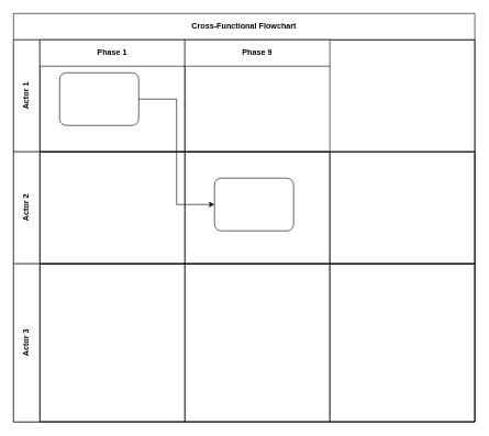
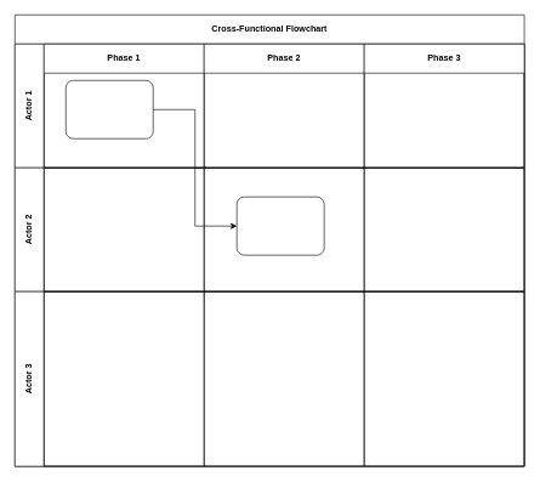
  <mxCell id="0" />
  <mxCell id="1" parent="0" />
  <mxCell id="2" value="Cross-Functional Flowchart" style="shape=table;childLayout=tableLayout;rowLines=0;columnLines=0;startSize=40;html=1;whiteSpace=wrap;collapsible=0;recursiveResize=0;expand=0;pointerEvents=0;fontStyle=1;align=center;" vertex="1" parent="1"><mxGeometry x="20" y="20" width="700" height="620" as="geometry" /></mxCell>
  <mxCell id="3" value="Actor 1" style="swimlane;horizontal=0;points=[[0,0.5],[1,0.5]];portConstraint=eastwest;startSize=40;html=1;whiteSpace=wrap;collapsible=0;recursiveResize=0;expand=0;pointerEvents=0;fontStyle=1" vertex="1" parent="2"><mxGeometry y="40" width="700" height="170" as="geometry" /></mxCell>
  <mxCell id="4" value="Phase 1" style="swimlane;connectable=0;startSize=40;html=1;whiteSpace=wrap;collapsible=0;recursiveResize=0;expand=0;pointerEvents=0;" vertex="1" parent="3"><mxGeometry x="40" width="220" height="170" as="geometry"><mxRectangle width="220" height="170" as="alternateBounds" /></mxGeometry></mxCell>
  <mxCell id="5" value="" style="points=[[0.25,0,0],[0.5,0,0],[0.75,0,0],[1,0.25,0],[1,0.5,0],[1,0.75,0],[0.75,1,0],[0.5,1,0],[0.25,1,0],[0,0.75,0],[0,0.5,0],[0,0.25,0]];shape=mxgraph.bpmn.task;whiteSpace=wrap;rectStyle=rounded;size=10;taskMarker=abstract;" vertex="1" parent="4"><mxGeometry x="30" y="50" width="120" height="80" as="geometry" /></mxCell>
- <mxCell id="6" value="Phase 9" style="swimlane;connectable=0;startSize=40;html=1;whiteSpace=wrap;collapsible=0;recursiveResize=0;expand=0;pointerEvents=0;" vertex="1" parent="3"><mxGeometry x="260" width="220" height="170" as="geometry"><mxRectangle width="220" height="170" as="alternateBounds" /></mxGeometry></mxCell>
+ <mxCell id="6" value="Phase 2" style="swimlane;connectable=0;startSize=40;html=1;whiteSpace=wrap;collapsible=0;recursiveResize=0;expand=0;pointerEvents=0;" vertex="1" parent="3"><mxGeometry x="260" width="220" height="170" as="geometry"><mxRectangle width="220" height="170" as="alternateBounds" /></mxGeometry></mxCell>
+ <mxCell id="7" value="Phase 3" style="swimlane;connectable=0;startSize=40;html=1;whiteSpace=wrap;collapsible=0;recursiveResize=0;expand=0;pointerEvents=0;" vertex="1" parent="3"><mxGeometry x="480" width="220" height="170" as="geometry"><mxRectangle width="220" height="170" as="alternateBounds" /></mxGeometry></mxCell>
  <mxCell id="8" value="Actor 2" style="swimlane;horizontal=0;points=[[0,0.5],[1,0.5]];portConstraint=eastwest;startSize=40;html=1;whiteSpace=wrap;collapsible=0;recursiveResize=0;expand=0;pointerEvents=0;" vertex="1" parent="2"><mxGeometry y="210" width="700" height="170" as="geometry" /></mxCell>
  <mxCell id="9" value="" style="swimlane;connectable=0;startSize=0;html=1;whiteSpace=wrap;collapsible=0;recursiveResize=0;expand=0;pointerEvents=0;" vertex="1" parent="8"><mxGeometry x="40" width="220" height="170" as="geometry"><mxRectangle width="220" height="170" as="alternateBounds" /></mxGeometry></mxCell>
  <mxCell id="10" value="" style="swimlane;connectable=0;startSize=0;html=1;whiteSpace=wrap;collapsible=0;recursiveResize=0;expand=0;pointerEvents=0;" vertex="1" parent="8"><mxGeometry x="260" width="220" height="170" as="geometry"><mxRectangle width="220" height="170" as="alternateBounds" /></mxGeometry></mxCell>
  <mxCell id="11" value="" style="points=[[0.25,0,0],[0.5,0,0],[0.75,0,0],[1,0.25,0],[1,0.5,0],[1,0.75,0],[0.75,1,0],[0.5,1,0],[0.25,1,0],[0,0.75,0],[0,0.5,0],[0,0.25,0]];shape=mxgraph.bpmn.task;whiteSpace=wrap;rectStyle=rounded;size=10;taskMarker=abstract;" vertex="1" parent="10"><mxGeometry x="45" y="40" width="120" height="80" as="geometry" /></mxCell>
  <mxCell id="12" value="" style="swimlane;connectable=0;startSize=0;html=1;whiteSpace=wrap;collapsible=0;recursiveResize=0;expand=0;pointerEvents=0;" vertex="1" parent="8"><mxGeometry x="480" width="220" height="170" as="geometry"><mxRectangle width="220" height="170" as="alternateBounds" /></mxGeometry></mxCell>
  <mxCell id="13" value="Actor 3" style="swimlane;horizontal=0;points=[[0,0.5],[1,0.5]];portConstraint=eastwest;startSize=40;html=1;whiteSpace=wrap;collapsible=0;recursiveResize=0;expand=0;pointerEvents=0;" vertex="1" parent="2"><mxGeometry y="380" width="700" height="240" as="geometry" /></mxCell>
  <mxCell id="14" value="" style="swimlane;connectable=0;startSize=0;html=1;whiteSpace=wrap;collapsible=0;recursiveResize=0;expand=0;pointerEvents=0;" vertex="1" parent="13"><mxGeometry x="40" width="220" height="240" as="geometry"><mxRectangle width="220" height="240" as="alternateBounds" /></mxGeometry></mxCell>
  <mxCell id="15" value="" style="swimlane;connectable=0;startSize=0;html=1;whiteSpace=wrap;collapsible=0;recursiveResize=0;expand=0;pointerEvents=0;" vertex="1" parent="13"><mxGeometry x="260" width="220" height="240" as="geometry"><mxRectangle width="220" height="240" as="alternateBounds" /></mxGeometry></mxCell>
  <mxCell id="16" value="" style="swimlane;connectable=0;startSize=0;html=1;whiteSpace=wrap;collapsible=0;recursiveResize=0;expand=0;pointerEvents=0;" vertex="1" parent="13"><mxGeometry x="480" width="220" height="240" as="geometry"><mxRectangle width="220" height="240" as="alternateBounds" /></mxGeometry></mxCell>
  <mxCell id="17" value="" style="edgeStyle=orthogonalEdgeStyle;rounded=0;orthogonalLoop=1;jettySize=auto;html=1;entryX=0;entryY=0.5;entryDx=0;entryDy=0;entryPerimeter=0;" edge="1" parent="2" source="5" target="11"><mxGeometry relative="1" as="geometry" /></mxCell>
